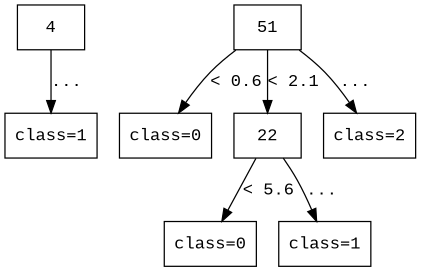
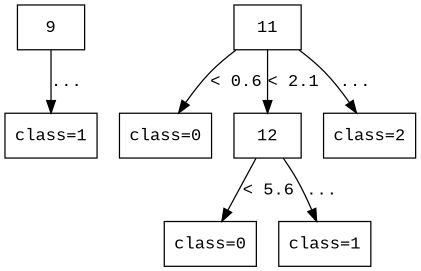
  digraph {
    fontname="Liberation Mono"
    node [fontname="Liberation Mono" shape=box]
    edge [fontname="Liberation Mono"]
-   n1 [label=4]
+   n1 [label=9]
    n2 [label="class=1"]
-   n3 [label=51]
+   n3 [label=11]
    n4 [label="class=0"]
-   n5 [label=22]
+   n5 [label=12]
    n6 [label="class=2"]
    n7 [label="class=0"]
    n8 [label="class=1"]
    n1 -> n2 [label="..."]
    n3 -> n4 [label="< 0.6"]
    n3 -> n5 [label="< 2.1"]
    n3 -> n6 [label="..."]
    n5 -> n7 [label="< 5.6"]
    n5 -> n8 [label="..."]
  }
